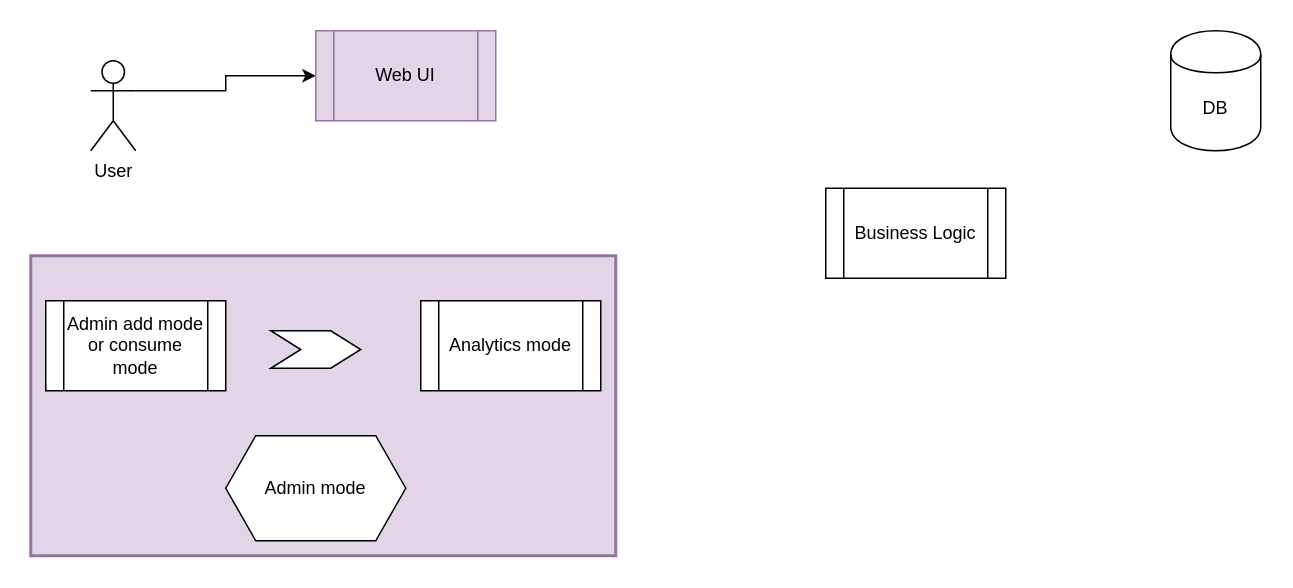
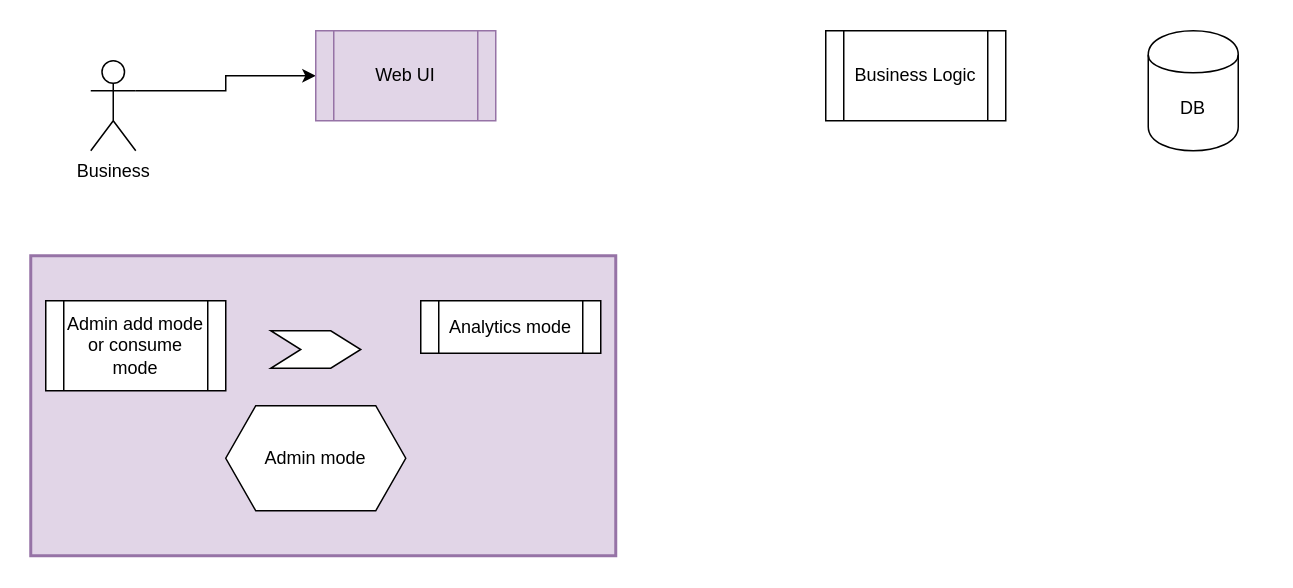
  <mxCell id="0" />
  <mxCell id="1" parent="0" />
  <mxCell id="2" value="" style="rounded=0;whiteSpace=wrap;html=1;fillColor=#e1d5e7;strokeWidth=2;strokeColor=#9673a6;" vertex="1" parent="1"><mxGeometry x="20" y="170" width="390" height="200" as="geometry" /></mxCell>
  <mxCell id="3" style="edgeStyle=orthogonalEdgeStyle;rounded=0;orthogonalLoop=1;jettySize=auto;html=1;exitX=1;exitY=0.333;exitDx=0;exitDy=0;exitPerimeter=0;entryX=0;entryY=0.5;entryDx=0;entryDy=0;" edge="1" parent="1" source="4" target="5"><mxGeometry relative="1" as="geometry" /></mxCell>
- <mxCell id="4" value="User" style="shape=umlActor;verticalLabelPosition=bottom;verticalAlign=top;html=1;" vertex="1" parent="1"><mxGeometry x="60" y="40" width="30" height="60" as="geometry" /></mxCell>
+ <mxCell id="4" value="Business" style="shape=umlActor;verticalLabelPosition=bottom;verticalAlign=top;html=1;" vertex="1" parent="1"><mxGeometry x="60" y="40" width="30" height="60" as="geometry" /></mxCell>
  <mxCell id="5" value="Web UI" style="shape=process;whiteSpace=wrap;html=1;backgroundOutline=1;fillColor=#e1d5e7;strokeColor=#9673a6;" vertex="1" parent="1"><mxGeometry x="210" y="20" width="120" height="60" as="geometry" /></mxCell>
- <mxCell id="6" value="Business Logic" style="shape=process;whiteSpace=wrap;html=1;backgroundOutline=1;" vertex="1" parent="1"><mxGeometry x="550" y="125" width="120" height="60" as="geometry" /></mxCell>
- <mxCell id="7" value="DB" style="shape=cylinder;whiteSpace=wrap;html=1;boundedLbl=1;backgroundOutline=1;" vertex="1" parent="1"><mxGeometry x="780" y="20" width="60" height="80" as="geometry" /></mxCell>
+ <mxCell id="6" value="Business Logic" style="shape=process;whiteSpace=wrap;html=1;backgroundOutline=1;" vertex="1" parent="1"><mxGeometry x="550" y="20" width="120" height="60" as="geometry" /></mxCell>
+ <mxCell id="7" value="DB" style="shape=cylinder;whiteSpace=wrap;html=1;boundedLbl=1;backgroundOutline=1;" vertex="1" parent="1"><mxGeometry x="765" y="20" width="60" height="80" as="geometry" /></mxCell>
  <mxCell id="8" value="" style="shape=step;perimeter=stepPerimeter;whiteSpace=wrap;html=1;fixedSize=1;" vertex="1" parent="1"><mxGeometry x="180" y="220" width="60" height="25" as="geometry" /></mxCell>
  <mxCell id="9" value="Admin add mode or consume mode" style="shape=process;whiteSpace=wrap;html=1;backgroundOutline=1;" vertex="1" parent="1"><mxGeometry x="30" y="200" width="120" height="60" as="geometry" /></mxCell>
- <mxCell id="10" value="Analytics mode" style="shape=process;whiteSpace=wrap;html=1;backgroundOutline=1;" vertex="1" parent="1"><mxGeometry x="280" y="200" width="120" height="60" as="geometry" /></mxCell>
- <mxCell id="11" value="Admin mode" style="shape=hexagon;perimeter=hexagonPerimeter2;whiteSpace=wrap;html=1;fixedSize=1;" vertex="1" parent="1"><mxGeometry x="150" y="290" width="120" height="70" as="geometry" /></mxCell>
+ <mxCell id="10" value="Analytics mode" style="shape=process;whiteSpace=wrap;html=1;backgroundOutline=1;" vertex="1" parent="1"><mxGeometry x="280" y="200" width="120" height="35" as="geometry" /></mxCell>
+ <mxCell id="11" value="Admin mode" style="shape=hexagon;perimeter=hexagonPerimeter2;whiteSpace=wrap;html=1;fixedSize=1;" vertex="1" parent="1"><mxGeometry x="150" y="270" width="120" height="70" as="geometry" /></mxCell>
